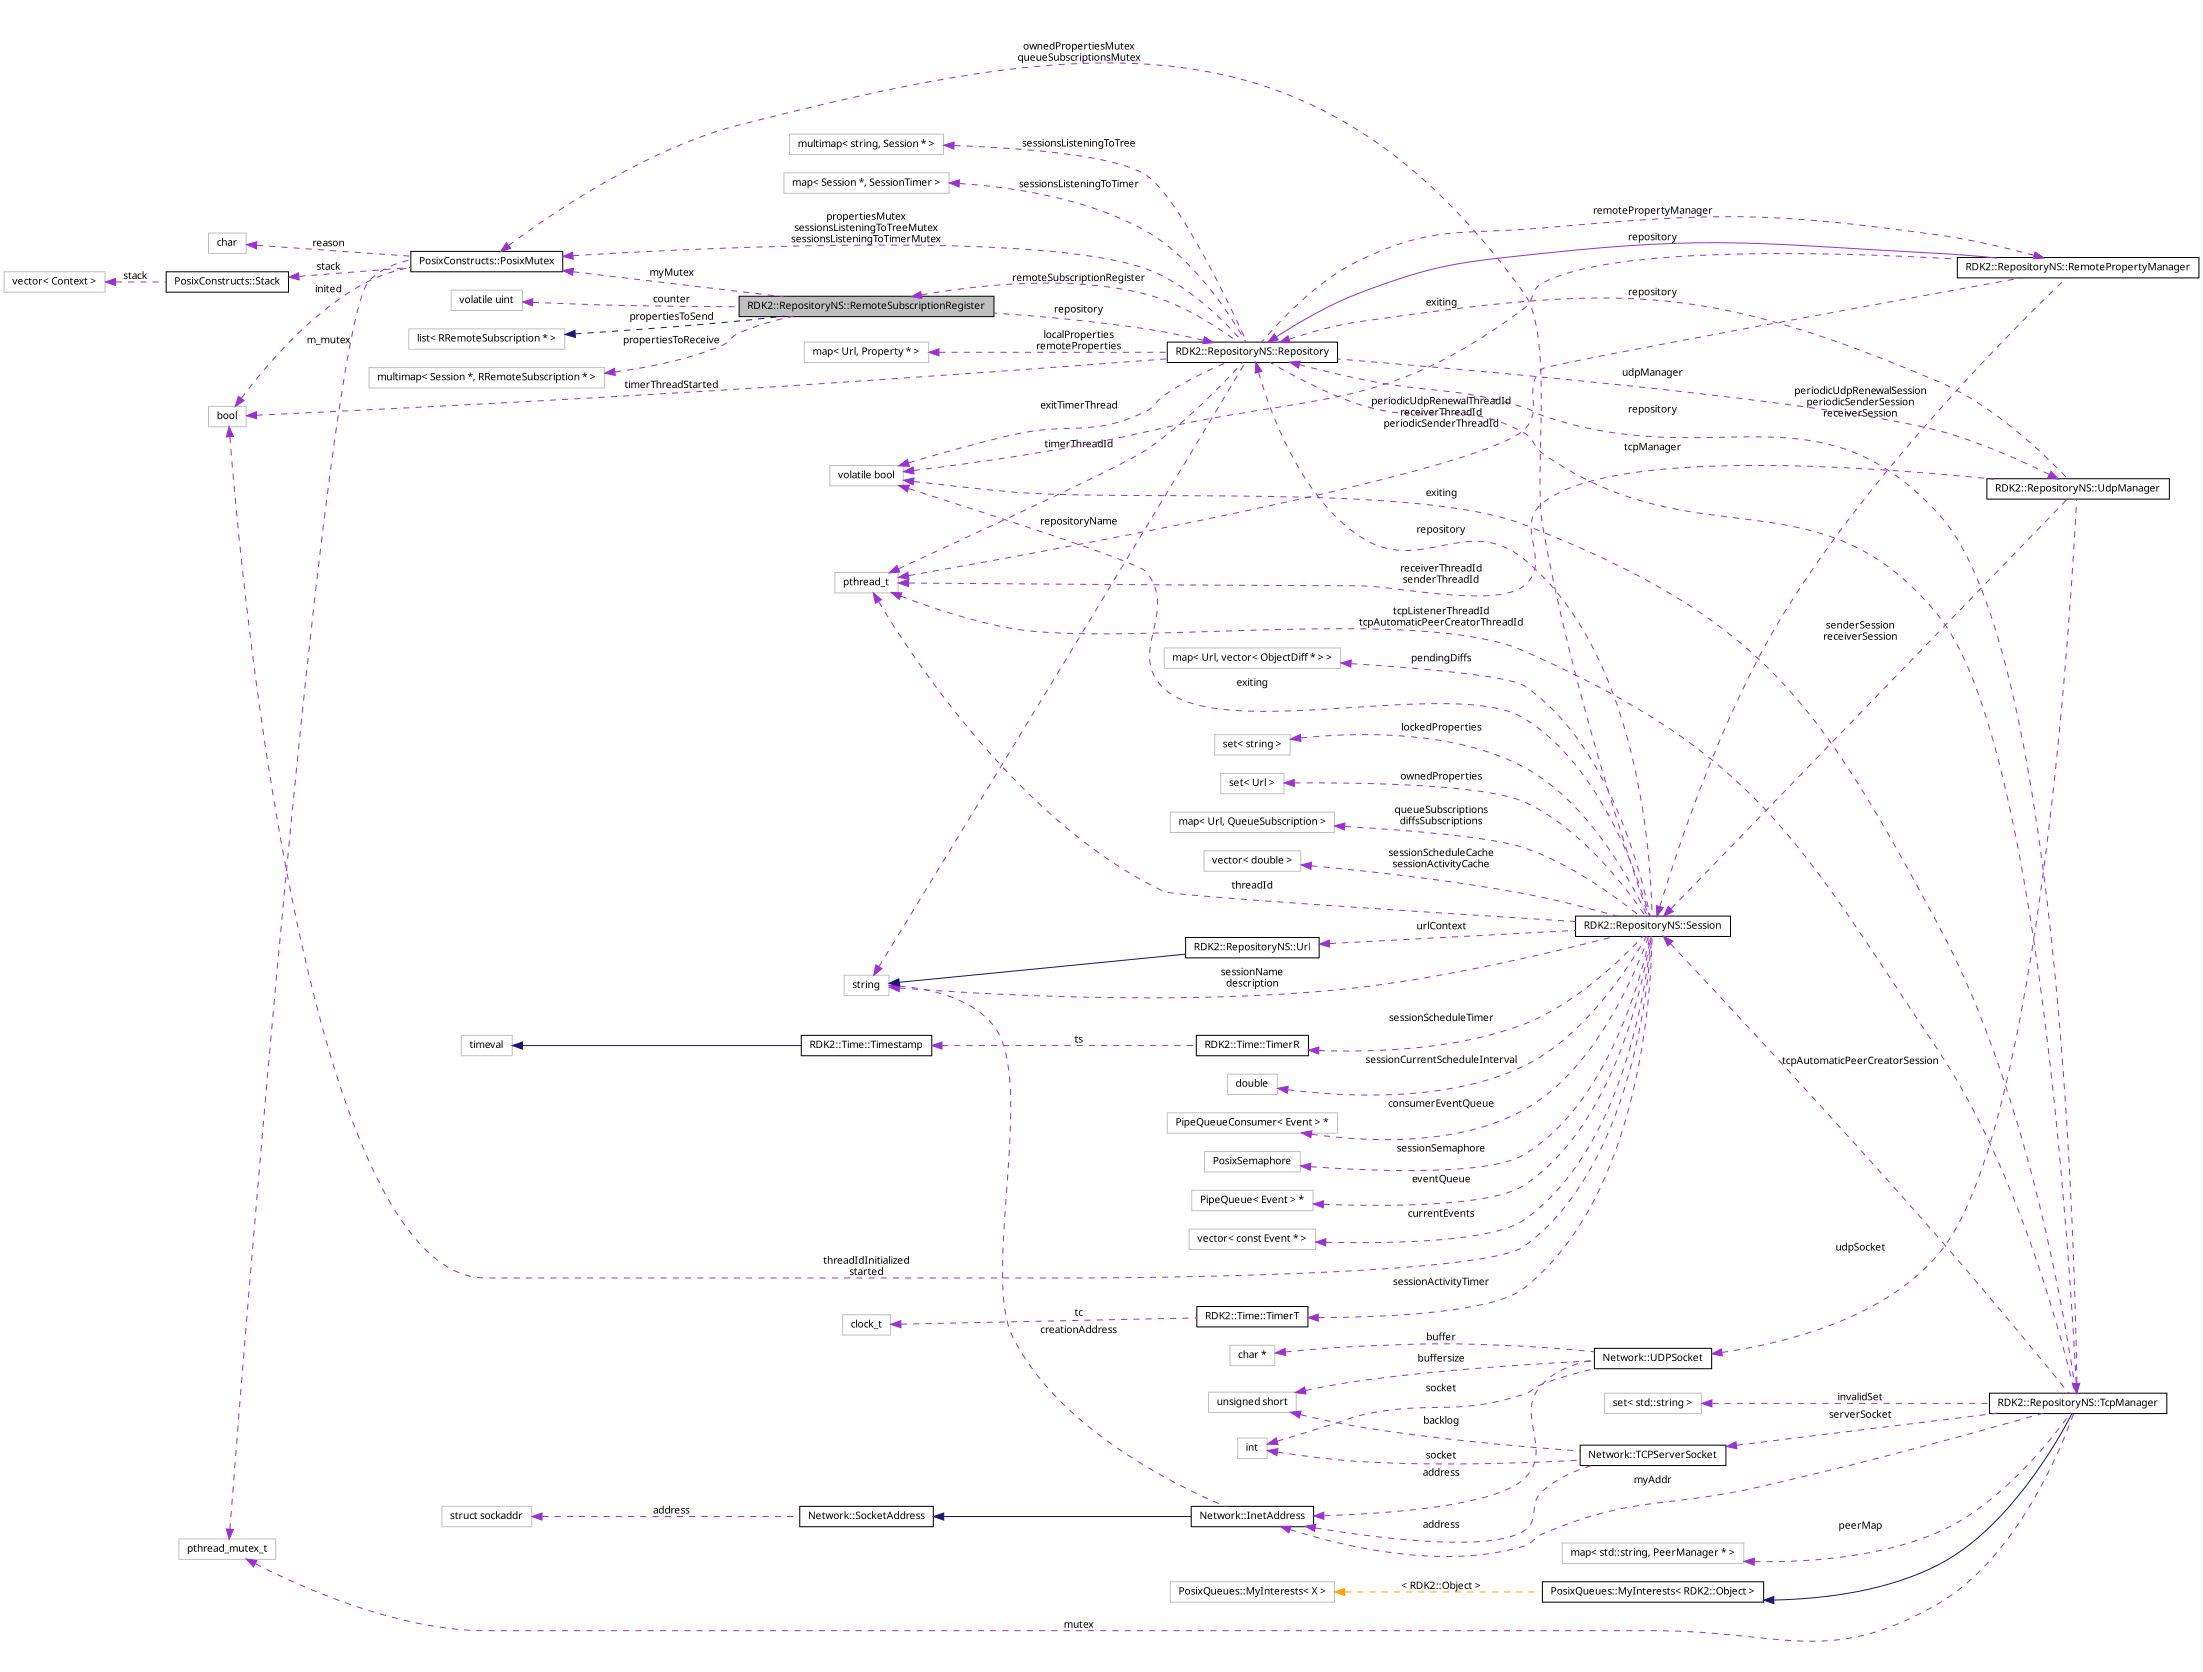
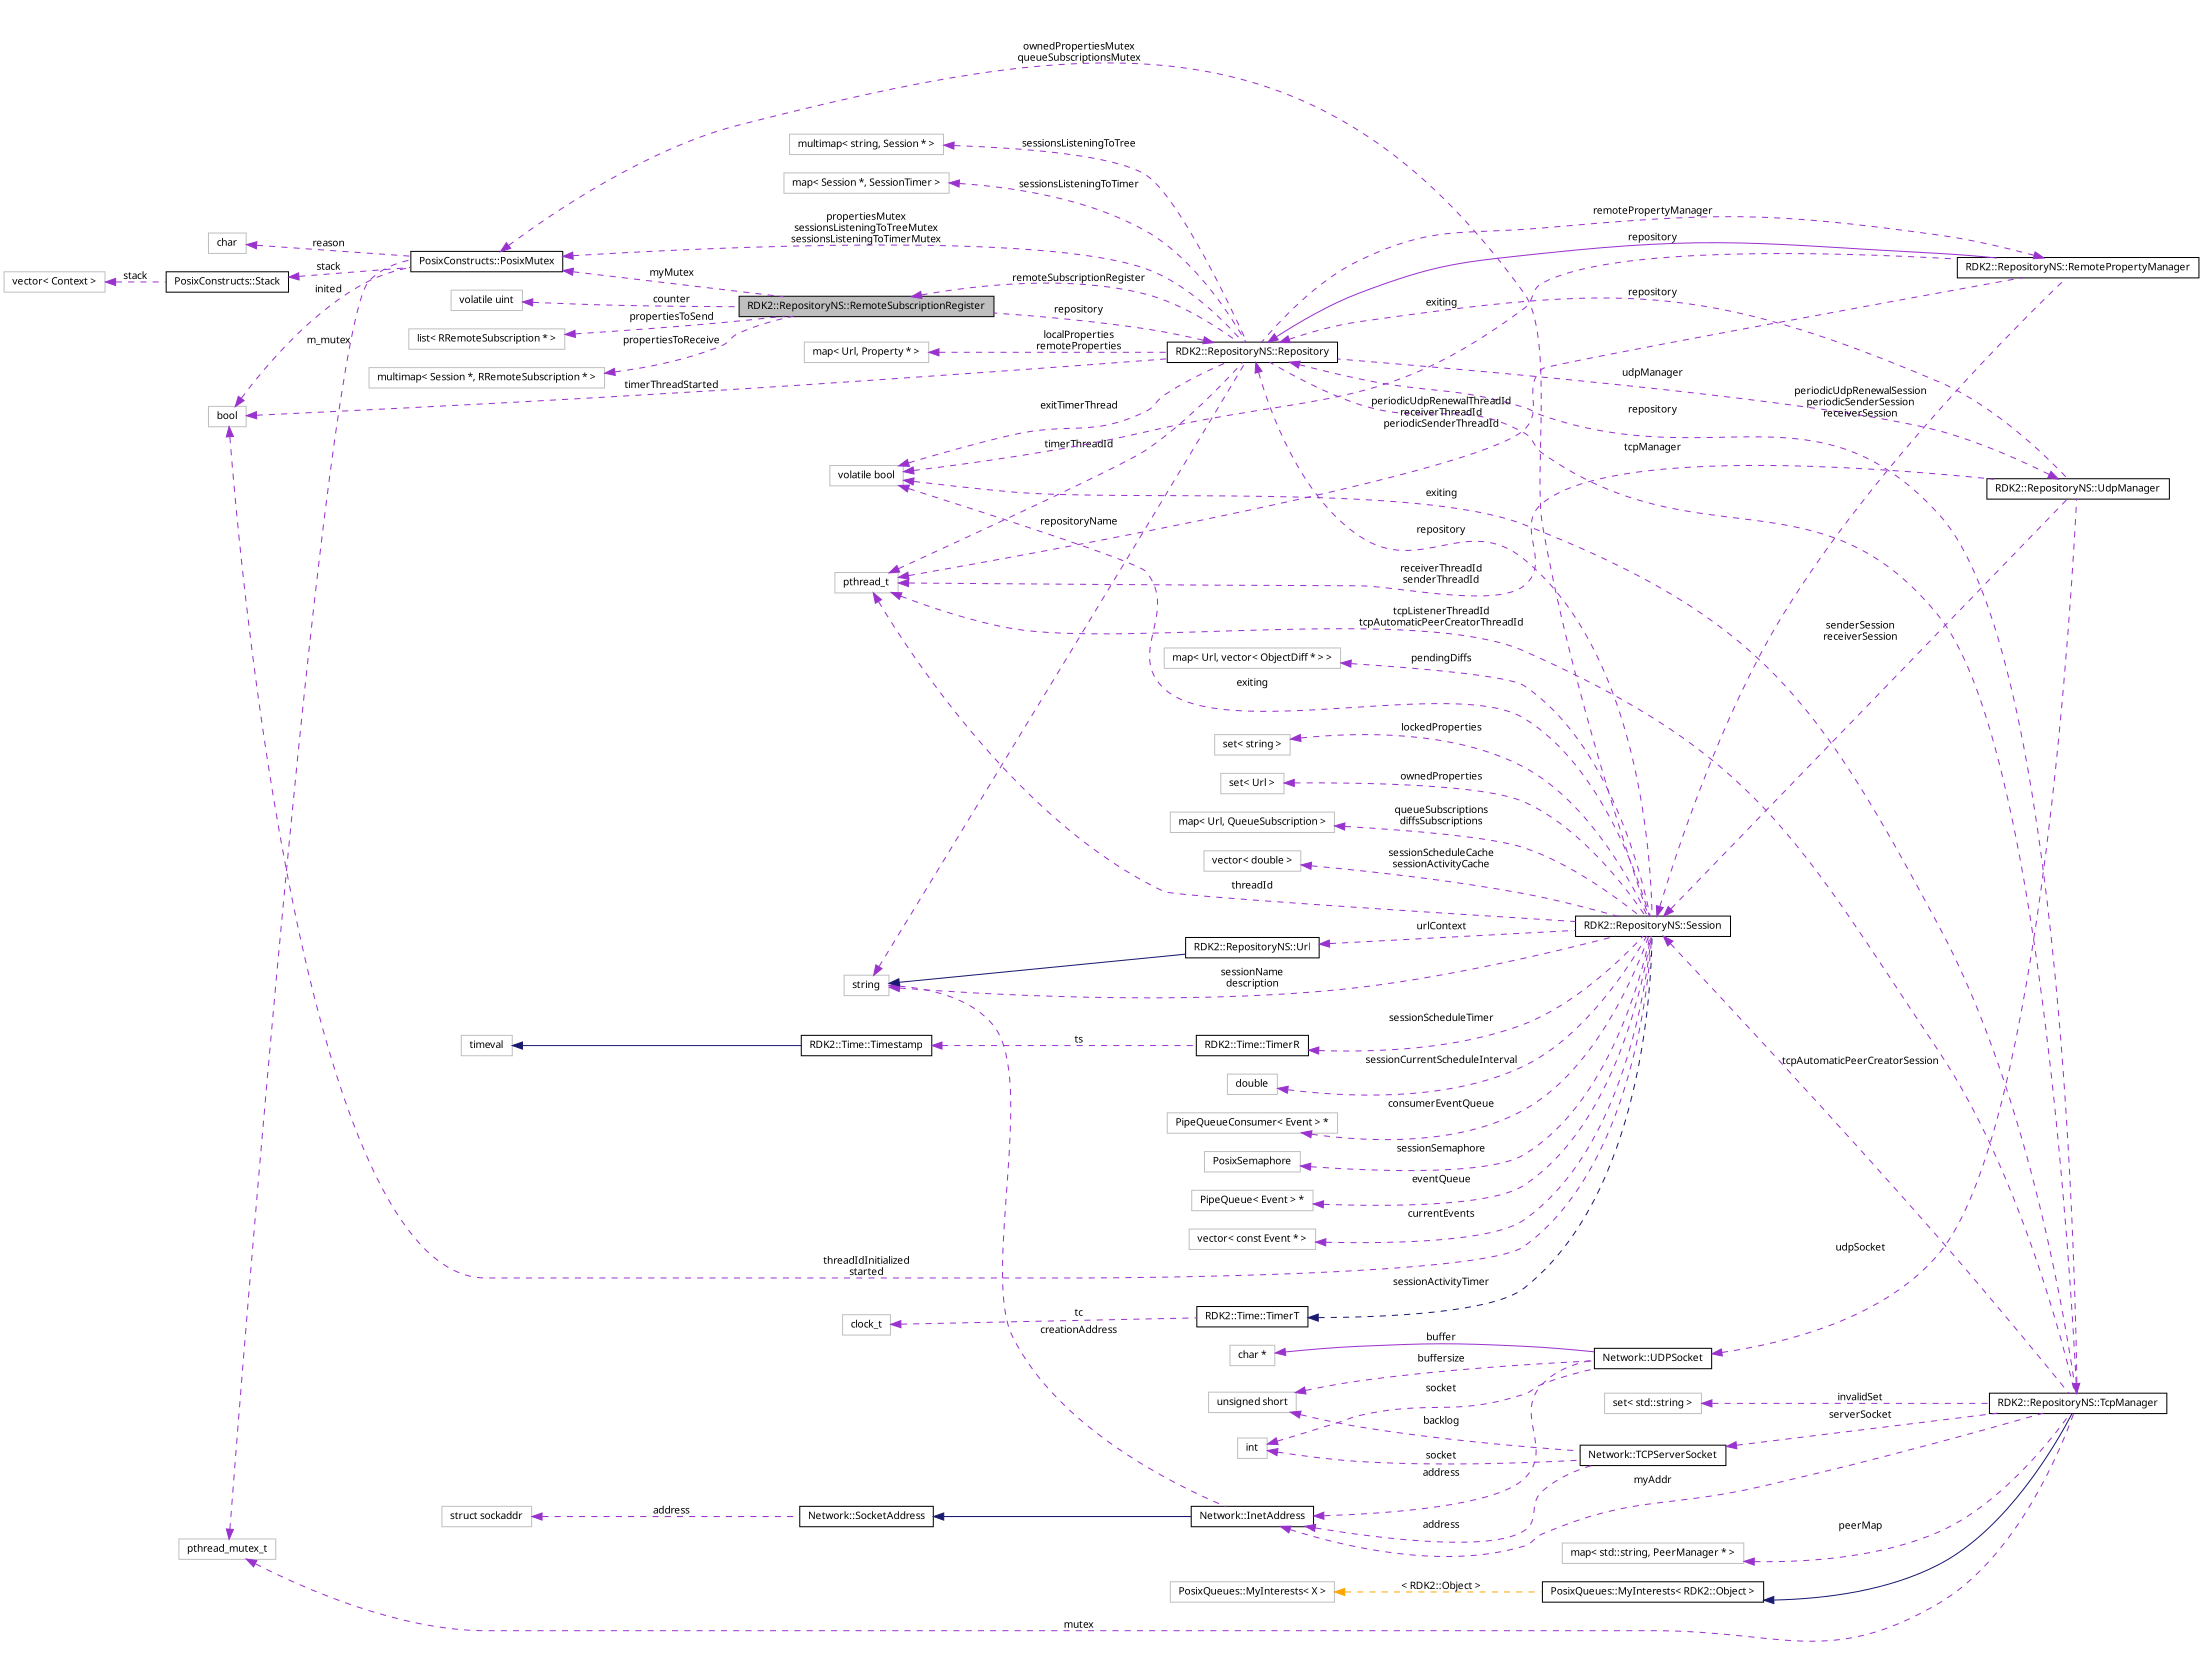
  digraph {
    rankdir=LR
    node [color=grey75 fillcolor=white fontname="FreeSans.ttf" fontsize=10 shape=record style=filled]
    edge [color=darkorchid3 dir=back fontname="FreeSans.ttf" fontsize=10 labelfontname="FreeSans.ttf" labelfontsize=10 style=dashed]
    n1 [color=black fillcolor=grey75 fontcolor=black height=0.2 label="RDK2::RepositoryNS::RemoteSubscriptionRegister" width=0.4]
    n2 [color=black height=0.2 label="RDK2::RepositoryNS::Repository" width=0.4]
    n3 [color=black height=0.2 label="RDK2::RepositoryNS::UdpManager" width=0.4]
    n4 [color=black height=0.2 label="RDK2::RepositoryNS::Session" width=0.4]
    n5 [color=black height=0.2 label="RDK2::RepositoryNS::RemotePropertyManager" width=0.4]
    n6 [color=black height=0.2 label="RDK2::RepositoryNS::TcpManager" width=0.4]
    n7 [color=black height=0.2 label="Network::UDPSocket" width=0.4]
    n8 [height=0.2 label="unsigned short" width=0.4]
    n9 [color=black height=0.2 label="Network::TCPServerSocket" width=0.4]
    n10 [height=0.2 label=int width=0.4]
    n11 [height=0.2 label="char *" width=0.4]
    n12 [color=black height=0.2 label="Network::InetAddress" width=0.4]
    n13 [color=black height=0.2 label="Network::SocketAddress" width=0.4]
    n14 [height=0.2 label="struct sockaddr" width=0.4]
    n15 [height=0.2 label=string width=0.4]
    n16 [color=black height=0.2 label="RDK2::RepositoryNS::Url" width=0.4]
    n17 [height=0.2 label=pthread_t width=0.4]
    n18 [height=0.2 label=double width=0.4]
    n19 [height=0.2 label="PipeQueueConsumer\< Event \> *" width=0.4]
    n20 [height=0.2 label=PosixSemaphore width=0.4]
    n21 [height=0.2 label="PipeQueue\< Event \> *" width=0.4]
    n22 [height=0.2 label="vector\< const Event * \>" width=0.4]
    n23 [height=0.2 label="map\< Url, vector\< ObjectDiff * \> \>" width=0.4]
    n24 [color=black height=0.2 label="RDK2::Time::TimerR" width=0.4]
    n25 [color=black height=0.2 label="RDK2::Time::Timestamp" width=0.4]
    n26 [height=0.2 label=timeval width=0.4]
    n27 [color=black height=0.2 label="RDK2::Time::TimerT" width=0.4]
    n28 [height=0.2 label=clock_t width=0.4]
    n29 [height=0.2 label=bool width=0.4]
    n30 [color=black height=0.2 label="PosixConstructs::PosixMutex" width=0.4]
    n31 [height=0.2 label="set\< string \>" width=0.4]
    n32 [height=0.2 label=char width=0.4]
    n33 [height=0.2 label=pthread_mutex_t width=0.4]
    n34 [color=black height=0.2 label="PosixConstructs::Stack" width=0.4]
    n35 [height=0.2 label="vector\< Context \>" width=0.4]
    n36 [height=0.2 label="set\< Url \>" width=0.4]
    n37 [height=0.2 label="map\< Url, QueueSubscription \>" width=0.4]
    n38 [height=0.2 label="volatile bool" width=0.4]
    n39 [height=0.2 label="vector\< double \>" width=0.4]
    n40 [height=0.2 label="map\< Url, Property * \>" width=0.4]
    n41 [height=0.2 label="multimap\< string, Session * \>" width=0.4]
    n42 [color=black height=0.2 label="PosixQueues::MyInterests\< RDK2::Object \>" width=0.4]
    n43 [height=0.2 label="PosixQueues::MyInterests\< X \>" width=0.4]
    n44 [height=0.2 label="map\< std::string, PeerManager * \>" width=0.4]
    n45 [height=0.2 label="set\< std::string \>" width=0.4]
    n46 [height=0.2 label="map\< Session *, SessionTimer \>" width=0.4]
    n47 [height=0.2 label="list\< RRemoteSubscription * \>" width=0.4]
    n48 [height=0.2 label="multimap\< Session *, RRemoteSubscription * \>" width=0.4]
    n49 [height=0.2 label="volatile uint" width=0.4]
    n1 -> n2 [label=remoteSubscriptionRegister]
    n2 -> n1 [label=repository]
    n2 -> n3 [label=repository]
    n2 -> n4 [label=repository]
    n2 -> n5 [label=repository style=solid]
    n2 -> n6 [label=repository]
    n3 -> n2 [label=udpManager]
    n4 -> n3 [label="senderSession\nreceiverSession"]
    n4 -> n5 [label="periodicUdpRenewalSession\nperiodicSenderSession\nreceiverSession"]
    n4 -> n6 [label=tcpAutomaticPeerCreatorSession]
    n5 -> n2 [label=remotePropertyManager]
    n6 -> n2 [label=tcpManager]
    n7 -> n3 [label=udpSocket]
    n8 -> n7 [label=buffersize]
    n8 -> n9 [label=backlog]
    n9 -> n6 [label=serverSocket]
    n10 -> n7 [label=socket]
    n10 -> n9 [label=socket]
-   n11 -> n7 [label=buffer]
+   n11 -> n7 [label=buffer style=solid]
    n12 -> n6 [label=myAddr]
    n12 -> n7 [label=address]
    n12 -> n9 [label=address]
    n13 -> n12 [color=midnightblue style=solid]
    n14 -> n13 [label=address]
    n15 -> n2 [label=repositoryName]
    n15 -> n4 [label="sessionName\ndescription"]
    n15 -> n12 [label=creationAddress]
    n15 -> n16 [color=midnightblue style=solid]
    n16 -> n4 [label=urlContext]
    n17 -> n2 [label=timerThreadId]
    n17 -> n3 [label="receiverThreadId\nsenderThreadId"]
    n17 -> n4 [label=threadId]
    n17 -> n5 [label="periodicUdpRenewalThreadId\nreceiverThreadId\nperiodicSenderThreadId"]
    n17 -> n6 [label="tcpListenerThreadId\ntcpAutomaticPeerCreatorThreadId"]
    n18 -> n4 [label=sessionCurrentScheduleInterval]
    n19 -> n4 [label=consumerEventQueue]
    n20 -> n4 [label=sessionSemaphore]
    n21 -> n4 [label=eventQueue]
    n22 -> n4 [label=currentEvents]
    n23 -> n4 [label=pendingDiffs]
    n24 -> n4 [label=sessionScheduleTimer]
    n25 -> n24 [label=ts]
    n26 -> n25 [color=midnightblue style=solid]
-   n27 -> n4 [label=sessionActivityTimer]
+   n27 -> n4 [color=midnightblue label=sessionActivityTimer]
    n28 -> n27 [label=tc]
    n29 -> n2 [label=timerThreadStarted]
    n29 -> n4 [label="threadIdInitialized\nstarted"]
    n29 -> n30 [label=inited]
    n30 -> n1 [label=myMutex]
    n30 -> n2 [label="propertiesMutex\nsessionsListeningToTreeMutex\nsessionsListeningToTimerMutex"]
    n30 -> n4 [label="ownedPropertiesMutex\nqueueSubscriptionsMutex"]
    n31 -> n4 [label=lockedProperties]
    n32 -> n30 [label=reason]
    n33 -> n6 [label=mutex]
    n33 -> n30 [label=m_mutex]
    n34 -> n30 [label=stack]
    n35 -> n34 [label=stack]
    n36 -> n4 [label=ownedProperties]
    n37 -> n4 [label="queueSubscriptions\ndiffsSubscriptions"]
    n38 -> n2 [label=exitTimerThread]
    n38 -> n4 [label=exiting]
    n38 -> n5 [label=exiting]
    n38 -> n6 [label=exiting]
    n39 -> n4 [label="sessionScheduleCache\nsessionActivityCache"]
    n40 -> n2 [label="localProperties\nremoteProperties"]
    n41 -> n2 [label=sessionsListeningToTree]
    n42 -> n6 [color=midnightblue style=solid]
    n43 -> n42 [color=orange label="\< RDK2::Object \>"]
    n44 -> n6 [label=peerMap]
    n45 -> n6 [label=invalidSet]
    n46 -> n2 [label=sessionsListeningToTimer]
-   n47 -> n1 [color=midnightblue label=propertiesToSend]
+   n47 -> n1 [label=propertiesToSend]
    n48 -> n1 [label=propertiesToReceive]
    n49 -> n1 [label=counter]
  }
